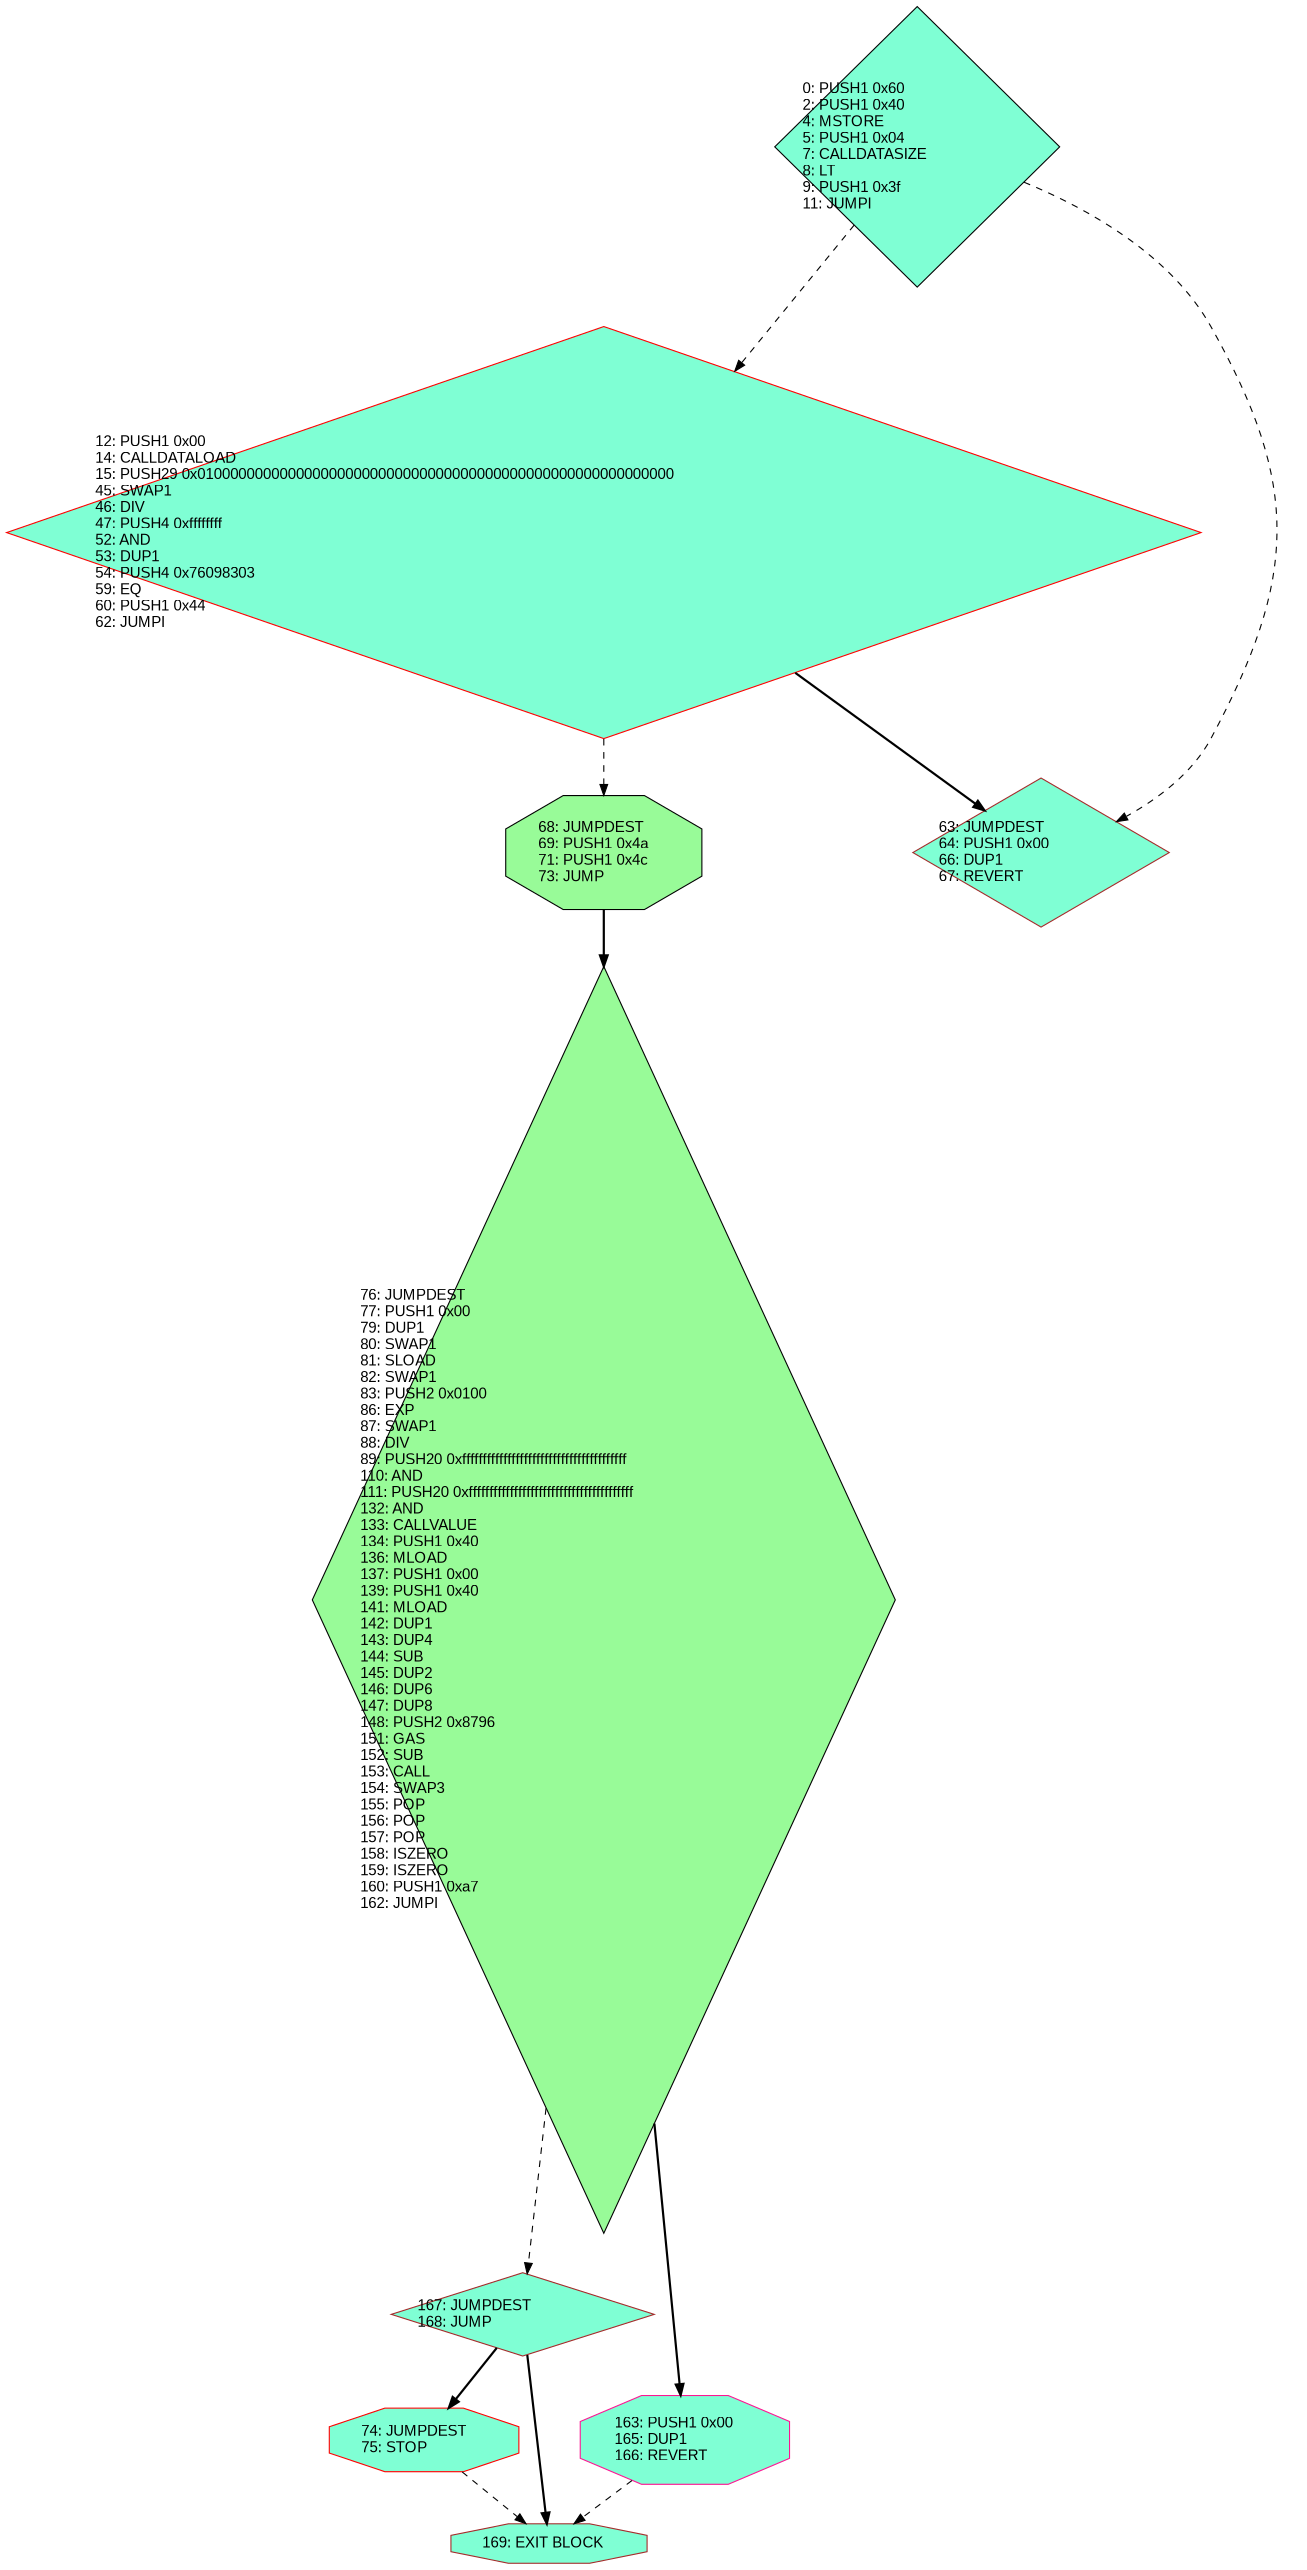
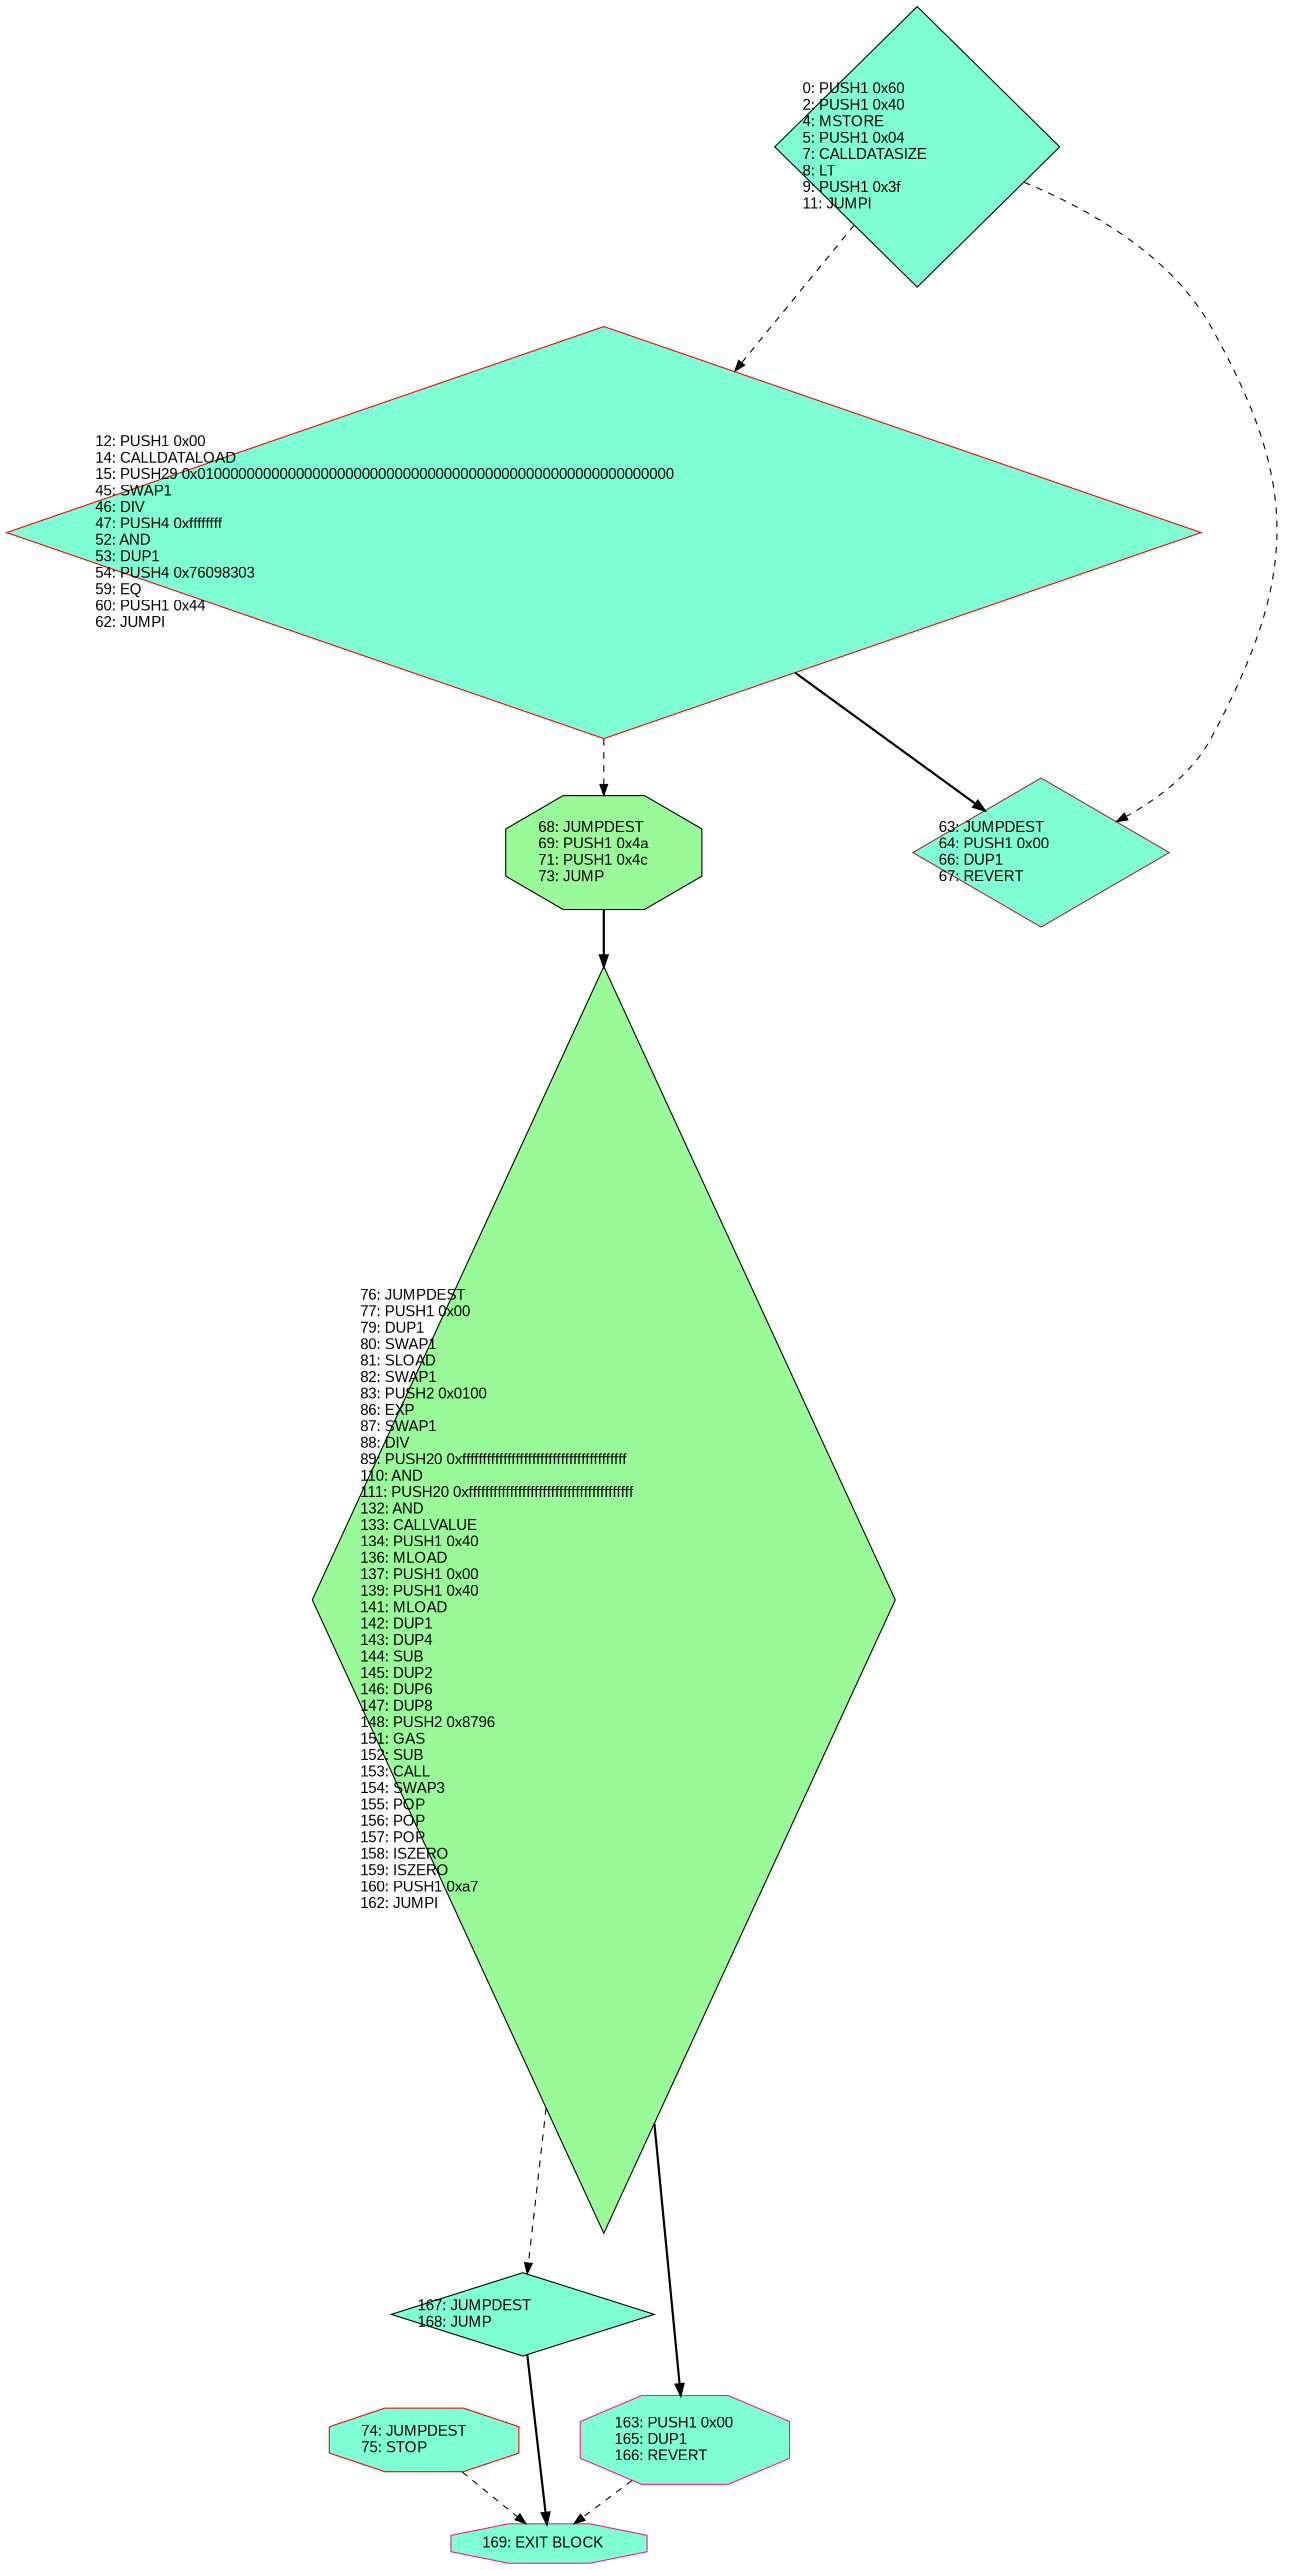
  digraph {
    rankdir=UD
    node [color=black fillcolor=aquamarine fontcolor=black fontname=arial shape=diamond style=filled]
    edge [style=dashed]
-   n1 [color=brown label="167: JUMPDEST\l168: JUMP\l"]
+   n1 [label="167: JUMPDEST\l168: JUMP\l"]
    n2 [color=red label="74: JUMPDEST\l75: STOP\l" shape=octagon]
-   n3 [color=brown label="169: EXIT BLOCK\l" shape=octagon]
+   n3 [color=deeppink label="169: EXIT BLOCK\l" shape=octagon]
    n4 [color=red label="12: PUSH1 0x00\l14: CALLDATALOAD\l15: PUSH29 0x0100000000000000000000000000000000000000000000000000000000\l45: SWAP1\l46: DIV\l47: PUSH4 0xffffffff\l52: AND\l53: DUP1\l54: PUSH4 0x76098303\l59: EQ\l60: PUSH1 0x44\l62: JUMPI\l"]
    n5 [fillcolor=palegreen label="68: JUMPDEST\l69: PUSH1 0x4a\l71: PUSH1 0x4c\l73: JUMP\l" shape=octagon]
    n6 [color=brown label="63: JUMPDEST\l64: PUSH1 0x00\l66: DUP1\l67: REVERT\l"]
    n7 [fillcolor=palegreen label="76: JUMPDEST\l77: PUSH1 0x00\l79: DUP1\l80: SWAP1\l81: SLOAD\l82: SWAP1\l83: PUSH2 0x0100\l86: EXP\l87: SWAP1\l88: DIV\l89: PUSH20 0xffffffffffffffffffffffffffffffffffffffff\l110: AND\l111: PUSH20 0xffffffffffffffffffffffffffffffffffffffff\l132: AND\l133: CALLVALUE\l134: PUSH1 0x40\l136: MLOAD\l137: PUSH1 0x00\l139: PUSH1 0x40\l141: MLOAD\l142: DUP1\l143: DUP4\l144: SUB\l145: DUP2\l146: DUP6\l147: DUP8\l148: PUSH2 0x8796\l151: GAS\l152: SUB\l153: CALL\l154: SWAP3\l155: POP\l156: POP\l157: POP\l158: ISZERO\l159: ISZERO\l160: PUSH1 0xa7\l162: JUMPI\l"]
    n8 [color=deeppink label="163: PUSH1 0x00\l165: DUP1\l166: REVERT\l" shape=octagon]
    n9 [label="0: PUSH1 0x60\l2: PUSH1 0x40\l4: MSTORE\l5: PUSH1 0x04\l7: CALLDATASIZE\l8: LT\l9: PUSH1 0x3f\l11: JUMPI\l"]
-   n1 -> n2 [style=bold]
    n1 -> n3 [style=bold]
    n2 -> n3
    n4 -> n5
    n4 -> n6 [style=bold]
    n5 -> n7 [style=bold]
    n7 -> n1
    n7 -> n8 [style=bold]
    n8 -> n3
    n9 -> n4
    n9 -> n6
  }
